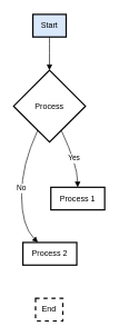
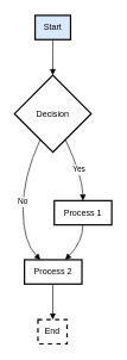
  <mxCell id="0" />
  <mxCell id="1" parent="0" />
  <mxCell id="2" value="Start" style="whiteSpace=wrap;strokeWidth=2;fillColor=#dae8fc;" vertex="1" parent="1"><mxGeometry x="49" width="50" height="34" as="geometry" y="20" /></mxCell>
- <mxCell id="3" value="Process" style="rhombus;strokeWidth=2;whiteSpace=wrap;" vertex="1" parent="1"><mxGeometry y="104" width="108" height="108" as="geometry" x="20" /></mxCell>
+ <mxCell id="3" value="Decision" style="rhombus;strokeWidth=2;whiteSpace=wrap;" vertex="1" parent="1"><mxGeometry y="104" width="108" height="108" as="geometry" x="20" /></mxCell>
  <mxCell id="4" value="Process 1" style="whiteSpace=wrap;strokeWidth=2;" vertex="1" parent="1"><mxGeometry x="76" y="280" width="81" height="34" as="geometry" /></mxCell>
  <mxCell id="5" value="Process 2" style="whiteSpace=wrap;strokeWidth=2;" vertex="1" parent="1"><mxGeometry x="34" y="363" width="81" height="34" as="geometry" /></mxCell>
  <mxCell id="6" value="End" style="whiteSpace=wrap;strokeWidth=2;dashed=1;" vertex="1" parent="1"><mxGeometry x="53" y="447" width="41" height="34" as="geometry" /></mxCell>
  <mxCell id="7" value="" style="curved=1;startArrow=none;endArrow=block;exitX=0.499;exitY=0.985;entryX=0.499;entryY=-0.005;" edge="1" parent="1" source="2" target="3"><mxGeometry relative="1" as="geometry"><Array as="points" /></mxGeometry></mxCell>
  <mxCell id="8" value="Yes" style="curved=1;startArrow=none;endArrow=block;exitX=0.74;exitY=0.994;entryX=0.498;entryY=-0.003;" edge="1" parent="1" source="3" target="4"><mxGeometry relative="1" as="geometry"><Array as="points"><mxPoint x="116" y="246" /></Array></mxGeometry></mxCell>
  <mxCell id="9" value="No" style="curved=1;startArrow=none;endArrow=block;exitX=0.259;exitY=0.994;entryX=0.283;entryY=0.011;" edge="1" parent="1" source="3" target="5"><mxGeometry relative="1" as="geometry"><Array as="points"><mxPoint x="32" y="246" /><mxPoint x="32" y="338" /></Array></mxGeometry></mxCell>
+ <mxCell id="10" value="" style="curved=1;startArrow=none;endArrow=block;exitX=0.498;exitY=0.982;entryX=0.703;entryY=0.011;" edge="1" parent="1" source="4" target="5"><mxGeometry relative="1" as="geometry"><Array as="points"><mxPoint x="116" y="338" /></Array></mxGeometry></mxCell>
+ <mxCell id="11" value="" style="curved=1;startArrow=none;endArrow=block;exitX=0.493;exitY=0.997;entryX=0.511;entryY=-0.003;" edge="1" parent="1" source="5" target="6"><mxGeometry relative="1" as="geometry"><Array as="points" /></mxGeometry></mxCell>
